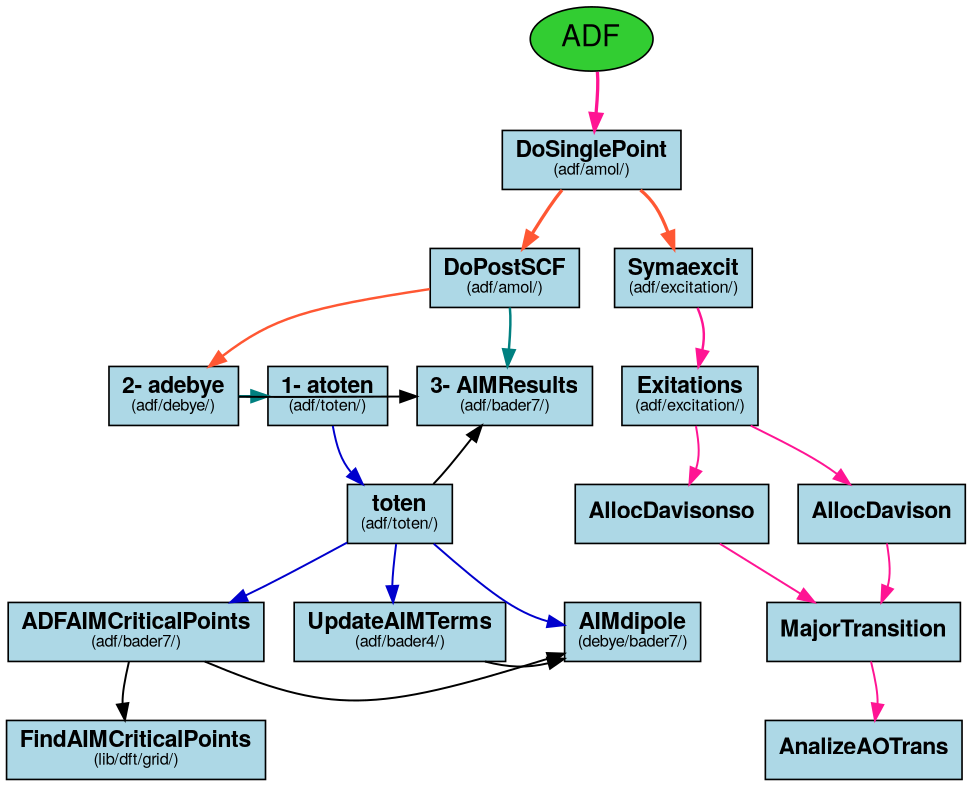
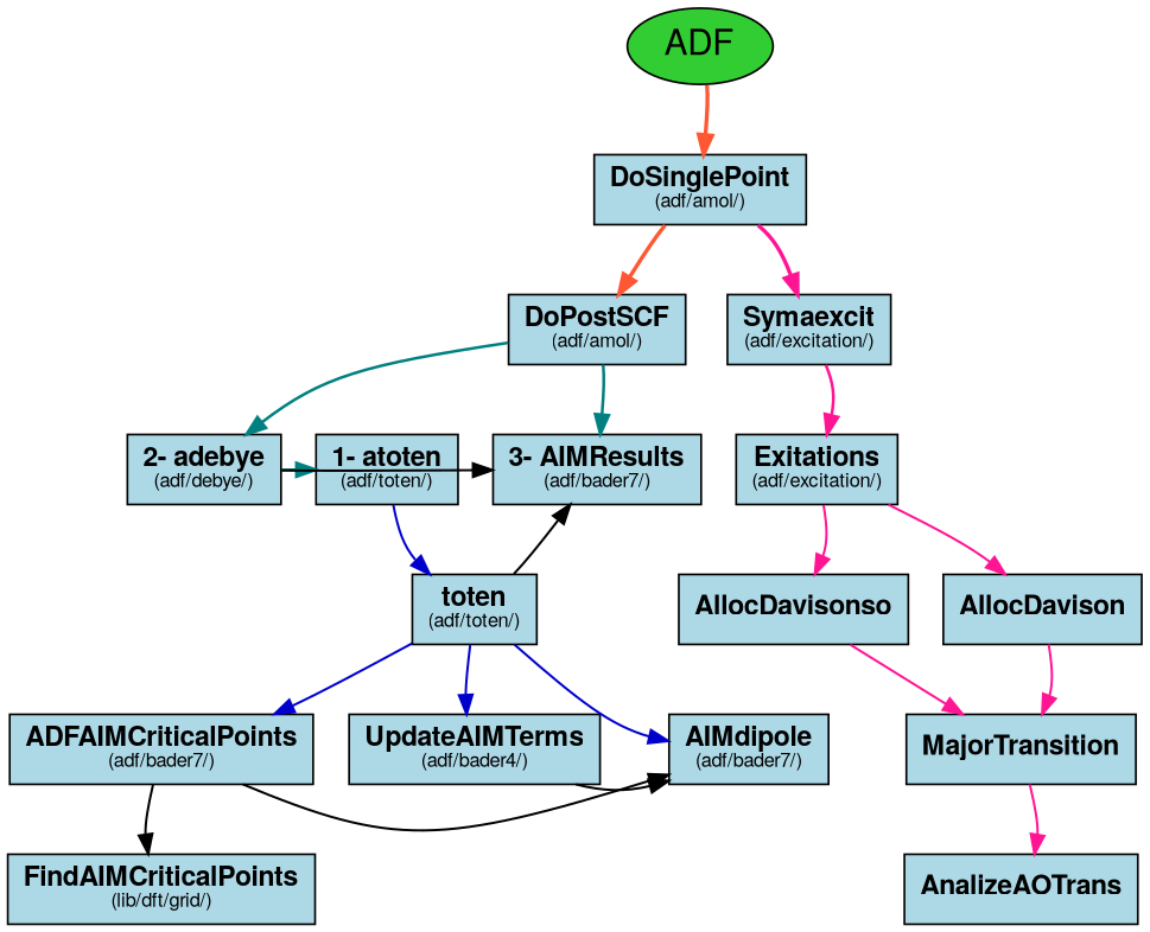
  digraph {
    fontname="Helvetica,Arial,sans-serif"
    rankdir=TB
    splines=curved
    node [fillcolor="#ADD8E6" fontcolor="#000000" fontname="Helvetica,Arial,sans-serif" shape=box style=filled]
    edge [color="#FF1493" fontname="Helvetica,Arial,sans-serif" penwidth=1.2]
    n1 [label=<<b>1- atoten</b><br/><font point-size="10">(adf/toten/)</font>>]
    n2 [label=<<b>2- adebye</b><br/><font point-size="10">(adf/debye/)</font>>]
    n3 [label=<<b>3- AIMResults</b><br/><font point-size="10">(adf/bader7/)</font>>]
    n4 [label=<<b>ADFAIMCriticalPoints</b><br/><font point-size="10">(adf/bader7/)</font>>]
    n5 [label=<<b>UpdateAIMTerms</b><br/><font point-size="10">(adf/bader4/)</font>>]
-   n6 [label=<<b>AIMdipole</b><br/><font point-size="10">(debye/bader7/)</font>>]
+   n6 [label=<<b>AIMdipole</b><br/><font point-size="10">(adf/bader7/)</font>>]
    n7 [label=<<b>toten</b><br/><font point-size="10">(adf/toten/)</font>>]
    n8 [label=<<b>FindAIMCriticalPoints</b><br/><font point-size="10">(lib/dft/grid/)</font>>]
    ADF [fillcolor="#32CD32" fontsize=18 fontweight=bold shape=ellipse]
    n10 [label=<<b>DoSinglePoint</b><br/><font point-size="10">(adf/amol/)</font>>]
    n11 [label=<<b>DoPostSCF</b><br/><font point-size="10">(adf/amol/)</font>>]
    n12 [label=<<b>Symaexcit</b><br/><font point-size="10">(adf/excitation/)</font>>]
    n13 [label=<<b>Exitations</b><br/><font point-size="10">(adf/excitation/)</font>>]
    n14 [label=<<b>AllocDavisonso</b>>]
    n15 [label=<<b>AllocDavison</b>>]
    n16 [label=<<b>MajorTransition</b>>]
    n17 [label=<<b>AnalizeAOTrans</b>>]
    subgraph sub_1 {
      rank=same
      n1
      n2
      n3
    }
    subgraph sub_2 {
      rank=same
      n4
      n5
      n6
    }
    n1 -> n7 [color="#0000CD"]
    n2 -> n1 [color="#008080" penwidth=1.5]
    n2 -> n3 [color="#000000" constraint=false]
    n4 -> n6 [color="#000000" constraint=false]
    n4 -> n8 [color="#000000"]
    n5 -> n6 [color="#000000" constraint=false minlen=2]
    n7 -> n3 [color="#000000" dir=back]
    n7 -> n4 [color="#0000CD"]
    n7 -> n5 [color="#0000CD"]
    n7 -> n6 [color="#0000CD"]
-   ADF -> n10 [penwidth=2]
+   ADF -> n10 [color="#FF5733" penwidth=2]
    n10 -> n11 [color="#FF5733" penwidth=2]
-   n10 -> n12 [color="#FF5733" penwidth=2]
-   n11 -> n2 [color="#FF5733" penwidth=1.5]
+   n10 -> n12 [penwidth=2]
+   n11 -> n2 [color="#008080" penwidth=1.5]
    n11 -> n3 [color="#008080" penwidth=1.5]
    n12 -> n13 [penwidth=1.5]
    n13 -> n14
    n13 -> n15
    n14 -> n16
    n15 -> n16
    n16 -> n17
  }
